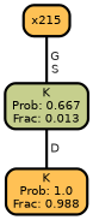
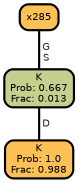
  graph {
    ranksep="0 equally"
    splines=straight
    node [color=black fontcolor=black fontname=helvetica penwidth=3 shape=box style="filled, rounded"]
    edge [color=black fontcolor=grey14 fontname=helvetica fontweight=bold penwidth=3]
    n1 [fillcolor="#ffc155" label="K\nProb: 1.0\nFrac: 0.988"]
-   n2 [fillcolor="#fec155" label=x215]
+   n2 [fillcolor="#fec155" label=x285]
    n3 [fillcolor="#c6cf8d" label="K\nProb: 0.667\nFrac: 0.013"]
    subgraph sub_1 {
      rank=same
    }
    n2 -- n3 [label=" G\n S"]
    n3 -- n1 [label=" D"]
  }
